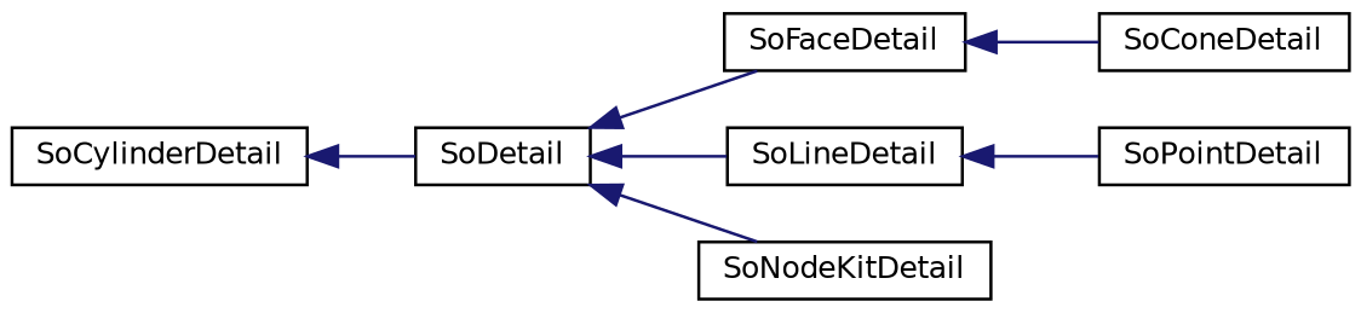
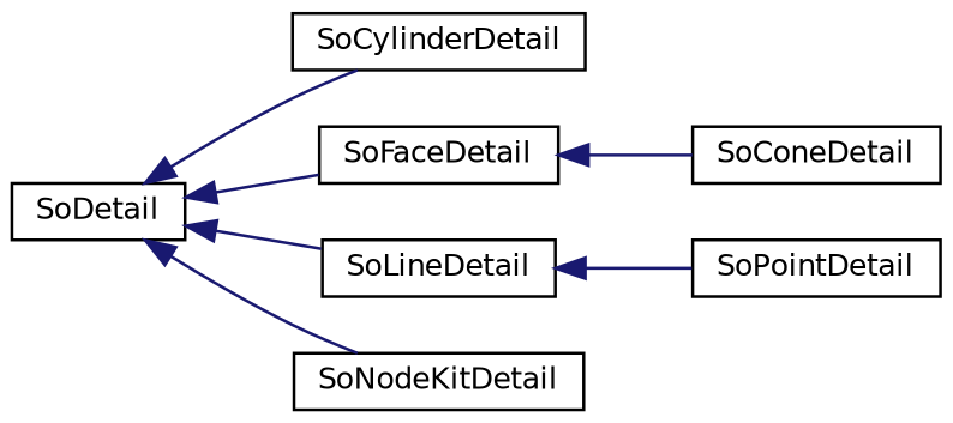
  digraph {
    rankdir=LR
    node [color=black fillcolor=white fontname=Helvetica fontsize=10 shape=record style=filled]
    edge [color=midnightblue dir=back fontname=Helvetica fontsize=10 labelfontname=Helvetica labelfontsize=10 style=solid]
    n1 [height=0.2 label=SoDetail width=0.4]
    n2 [height=0.2 label=SoCylinderDetail width=0.4]
    n3 [height=0.2 label=SoFaceDetail width=0.4]
    n4 [height=0.2 label=SoLineDetail width=0.4]
    n5 [height=0.2 label=SoNodeKitDetail width=0.4]
    n6 [height=0.2 label=SoConeDetail width=0.4]
    n7 [height=0.2 label=SoPointDetail width=0.4]
-   n2 -> n1
+   n1 -> n2
    n1 -> n3
    n1 -> n4
    n1 -> n5
    n3 -> n6
    n4 -> n7
  }
